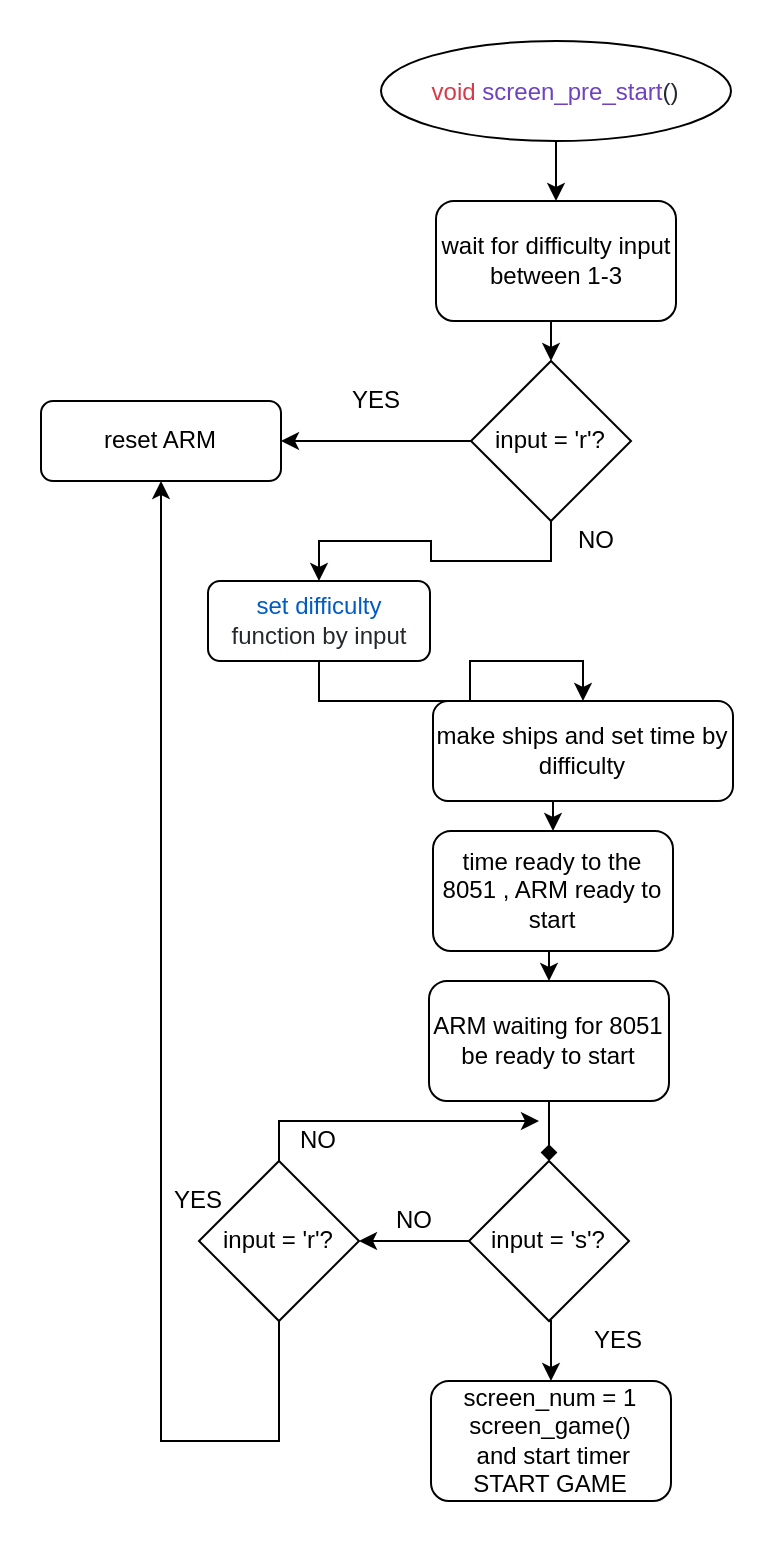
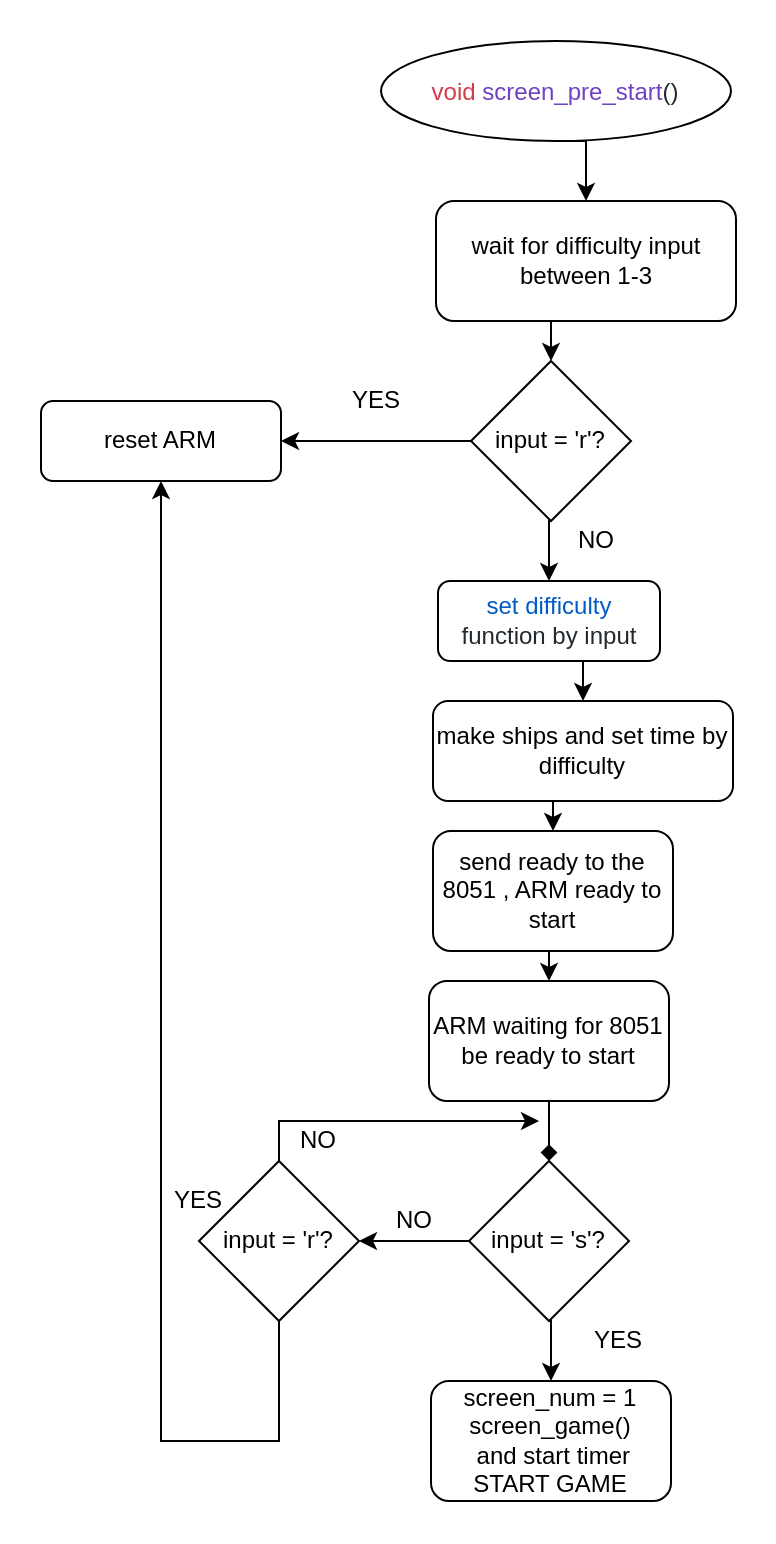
  <mxCell id="0" />
  <mxCell id="1" parent="0" />
  <mxCell id="2" style="edgeStyle=orthogonalEdgeStyle;rounded=0;orthogonalLoop=1;jettySize=auto;html=1;exitX=0.5;exitY=1;exitDx=0;exitDy=0;entryX=0.5;entryY=0;entryDx=0;entryDy=0;" edge="1" parent="1" source="3" target="5"><mxGeometry relative="1" as="geometry" /></mxCell>
  <mxCell id="3" value="&lt;table class=&quot;highlight tab-size js-file-line-container&quot; style=&quot;box-sizing: border-box ; border-collapse: collapse ; border-spacing: 0px ; color: rgb(36 , 41 , 46) ; font-family: , &amp;#34;blinkmacsystemfont&amp;#34; , &amp;#34;segoe ui&amp;#34; , &amp;#34;helvetica&amp;#34; , &amp;#34;arial&amp;#34; , sans-serif , &amp;#34;apple color emoji&amp;#34; , &amp;#34;segoe ui emoji&amp;#34; , &amp;#34;segoe ui symbol&amp;#34; ; font-size: 14px ; white-space: normal ; background-color: rgb(255 , 255 , 255)&quot;&gt;&lt;tbody style=&quot;box-sizing: border-box&quot;&gt;&lt;tr style=&quot;box-sizing: border-box&quot;&gt;&lt;/tr&gt;&lt;tr style=&quot;box-sizing: border-box&quot;&gt;&lt;td id=&quot;LC82&quot; class=&quot;blob-code blob-code-inner js-file-line&quot; style=&quot;box-sizing: border-box ; padding: 0px 10px ; line-height: 20px ; position: relative ; vertical-align: top ; font-family: , &amp;#34;consolas&amp;#34; , &amp;#34;liberation mono&amp;#34; , &amp;#34;menlo&amp;#34; , &amp;#34;courier&amp;#34; , monospace ; font-size: 12px ; overflow: visible ; white-space: pre ; overflow-wrap: normal&quot;&gt;&lt;span class=&quot;pl-k&quot; style=&quot;box-sizing: border-box ; color: rgb(215 , 58 , 73)&quot;&gt;void&lt;/span&gt; &lt;span class=&quot;pl-en&quot; style=&quot;box-sizing: border-box ; color: rgb(111 , 66 , 193)&quot;&gt;screen_pre_start&lt;/span&gt;()&lt;/td&gt;&lt;/tr&gt;&lt;tr style=&quot;box-sizing: border-box&quot;&gt;&lt;td id=&quot;L83&quot; class=&quot;blob-num js-line-number&quot; style=&quot;box-sizing: border-box ; padding: 0px 10px ; color: rgba(27 , 31 , 35 , 0.3) ; cursor: pointer ; font-family: , &amp;#34;consolas&amp;#34; , &amp;#34;liberation mono&amp;#34; , &amp;#34;menlo&amp;#34; , &amp;#34;courier&amp;#34; , monospace ; font-size: 12px ; line-height: 20px ; min-width: 50px ; text-align: right ; vertical-align: top ; white-space: nowrap ; width: 50.4px&quot;&gt;&lt;/td&gt;&lt;/tr&gt;&lt;/tbody&gt;&lt;/table&gt;" style="ellipse;whiteSpace=wrap;html=1;" vertex="1" parent="1"><mxGeometry x="190" y="20" width="175" height="50" as="geometry" /></mxCell>
  <mxCell id="4" style="edgeStyle=orthogonalEdgeStyle;rounded=0;orthogonalLoop=1;jettySize=auto;html=1;exitX=0.5;exitY=1;exitDx=0;exitDy=0;entryX=0.5;entryY=0;entryDx=0;entryDy=0;" edge="1" parent="1" source="5" target="22"><mxGeometry relative="1" as="geometry" /></mxCell>
- <mxCell id="5" value="wait for difficulty&amp;nbsp;input between 1-3" style="rounded=1;whiteSpace=wrap;html=1;" vertex="1" parent="1"><mxGeometry x="217.5" y="100" width="120" height="60" as="geometry" /></mxCell>
+ <mxCell id="5" value="wait for difficulty&amp;nbsp;input between 1-3" style="rounded=1;whiteSpace=wrap;html=1;" vertex="1" parent="1"><mxGeometry x="217.5" y="100" width="150" height="60" as="geometry" /></mxCell>
  <mxCell id="6" style="edgeStyle=orthogonalEdgeStyle;rounded=0;orthogonalLoop=1;jettySize=auto;html=1;exitX=0.5;exitY=1;exitDx=0;exitDy=0;entryX=0.5;entryY=0;entryDx=0;entryDy=0;" edge="1" parent="1" source="7" target="9"><mxGeometry relative="1" as="geometry" /></mxCell>
- <mxCell id="7" value="&lt;span class=&quot;pl-c1&quot; style=&quot;box-sizing: border-box ; color: rgb(0 , 92 , 197) ; font-family: , &amp;#34;consolas&amp;#34; , &amp;#34;liberation mono&amp;#34; , &amp;#34;menlo&amp;#34; , &amp;#34;courier&amp;#34; , monospace ; white-space: pre ; background-color: rgb(255 , 255 , 255)&quot;&gt;set difficulty&lt;br/&gt;&lt;/span&gt;&lt;span class=&quot;pl-c1&quot; style=&quot;box-sizing: border-box ; white-space: pre ; background-color: rgb(255 , 255 , 255)&quot;&gt;&lt;font color=&quot;#24292e&quot;&gt; function by input &lt;/font&gt;&lt;/span&gt;" style="rounded=1;whiteSpace=wrap;html=1;" vertex="1" parent="1"><mxGeometry x="103.5" y="290" width="111" height="40" as="geometry" /></mxCell>
+ <mxCell id="7" value="&lt;span class=&quot;pl-c1&quot; style=&quot;box-sizing: border-box ; color: rgb(0 , 92 , 197) ; font-family: , &amp;#34;consolas&amp;#34; , &amp;#34;liberation mono&amp;#34; , &amp;#34;menlo&amp;#34; , &amp;#34;courier&amp;#34; , monospace ; white-space: pre ; background-color: rgb(255 , 255 , 255)&quot;&gt;set difficulty&lt;br/&gt;&lt;/span&gt;&lt;span class=&quot;pl-c1&quot; style=&quot;box-sizing: border-box ; white-space: pre ; background-color: rgb(255 , 255 , 255)&quot;&gt;&lt;font color=&quot;#24292e&quot;&gt; function by input &lt;/font&gt;&lt;/span&gt;" style="rounded=1;whiteSpace=wrap;html=1;" vertex="1" parent="1"><mxGeometry x="218.5" y="290" width="111" height="40" as="geometry" /></mxCell>
  <mxCell id="8" style="edgeStyle=orthogonalEdgeStyle;rounded=0;orthogonalLoop=1;jettySize=auto;html=1;exitX=0.5;exitY=1;exitDx=0;exitDy=0;entryX=0.5;entryY=0;entryDx=0;entryDy=0;" edge="1" parent="1" source="9" target="11"><mxGeometry relative="1" as="geometry" /></mxCell>
  <mxCell id="9" value="make ships and set time by difficulty" style="rounded=1;whiteSpace=wrap;html=1;" vertex="1" parent="1"><mxGeometry x="216" y="350" width="150" height="50" as="geometry" /></mxCell>
  <mxCell id="10" style="edgeStyle=orthogonalEdgeStyle;rounded=0;orthogonalLoop=1;jettySize=auto;html=1;exitX=0.5;exitY=1;exitDx=0;exitDy=0;entryX=0.5;entryY=0;entryDx=0;entryDy=0;" edge="1" parent="1" source="11" target="13"><mxGeometry relative="1" as="geometry" /></mxCell>
- <mxCell id="11" value="time ready to the 8051 , ARM ready to start" style="rounded=1;whiteSpace=wrap;html=1;" vertex="1" parent="1"><mxGeometry x="216" y="415" width="120" height="60" as="geometry" /></mxCell>
+ <mxCell id="11" value="send ready to the 8051 , ARM ready to start" style="rounded=1;whiteSpace=wrap;html=1;" vertex="1" parent="1"><mxGeometry x="216" y="415" width="120" height="60" as="geometry" /></mxCell>
  <mxCell id="12" style="edgeStyle=orthogonalEdgeStyle;rounded=0;orthogonalLoop=1;jettySize=auto;html=1;entryX=0.5;entryY=0;entryDx=0;entryDy=0;endArrow=diamond;" edge="1" parent="1" source="13" target="16"><mxGeometry relative="1" as="geometry" /></mxCell>
  <mxCell id="13" value="ARM waiting for 8051 be ready to start" style="rounded=1;whiteSpace=wrap;html=1;" vertex="1" parent="1"><mxGeometry x="214" y="490" width="120" height="60" as="geometry" /></mxCell>
  <mxCell id="14" style="edgeStyle=orthogonalEdgeStyle;rounded=0;orthogonalLoop=1;jettySize=auto;html=1;exitX=0;exitY=0.5;exitDx=0;exitDy=0;entryX=1;entryY=0.5;entryDx=0;entryDy=0;" edge="1" parent="1" source="16" target="19"><mxGeometry relative="1" as="geometry"><mxPoint x="179" y="600" as="targetPoint" /><Array as="points"><mxPoint x="179" y="620" /></Array></mxGeometry></mxCell>
  <mxCell id="15" style="edgeStyle=orthogonalEdgeStyle;rounded=0;orthogonalLoop=1;jettySize=auto;html=1;exitX=0.5;exitY=1;exitDx=0;exitDy=0;entryX=0.5;entryY=0;entryDx=0;entryDy=0;" edge="1" parent="1" source="16" target="30"><mxGeometry relative="1" as="geometry" /></mxCell>
  <mxCell id="16" value="input = 's'?" style="rhombus;whiteSpace=wrap;html=1;" vertex="1" parent="1"><mxGeometry x="234" y="580" width="80" height="80" as="geometry" /></mxCell>
  <mxCell id="17" style="edgeStyle=orthogonalEdgeStyle;rounded=0;orthogonalLoop=1;jettySize=auto;html=1;entryX=0.5;entryY=1;entryDx=0;entryDy=0;" edge="1" parent="1" source="19" target="23"><mxGeometry relative="1" as="geometry"><mxPoint x="60" y="320" as="targetPoint" /><Array as="points"><mxPoint x="80" y="720" /></Array></mxGeometry></mxCell>
  <mxCell id="18" style="edgeStyle=orthogonalEdgeStyle;rounded=0;orthogonalLoop=1;jettySize=auto;html=1;exitX=0.5;exitY=0;exitDx=0;exitDy=0;" edge="1" parent="1" source="19"><mxGeometry relative="1" as="geometry"><mxPoint x="269" y="560" as="targetPoint" /><Array as="points"><mxPoint x="139" y="560" /></Array></mxGeometry></mxCell>
  <mxCell id="19" value="input = 'r'?" style="rhombus;whiteSpace=wrap;html=1;" vertex="1" parent="1"><mxGeometry x="99" y="580" width="80" height="80" as="geometry" /></mxCell>
  <mxCell id="20" style="edgeStyle=orthogonalEdgeStyle;rounded=0;orthogonalLoop=1;jettySize=auto;html=1;exitX=0;exitY=0.5;exitDx=0;exitDy=0;entryX=1;entryY=0.5;entryDx=0;entryDy=0;" edge="1" parent="1" source="22" target="23"><mxGeometry relative="1" as="geometry" /></mxCell>
  <mxCell id="21" style="edgeStyle=orthogonalEdgeStyle;rounded=0;orthogonalLoop=1;jettySize=auto;html=1;exitX=0.5;exitY=1;exitDx=0;exitDy=0;entryX=0.5;entryY=0;entryDx=0;entryDy=0;" edge="1" parent="1" source="22" target="7"><mxGeometry relative="1" as="geometry"><mxPoint x="275" y="280" as="targetPoint" /></mxGeometry></mxCell>
  <mxCell id="22" value="input = 'r'?" style="rhombus;whiteSpace=wrap;html=1;" vertex="1" parent="1"><mxGeometry x="235" y="180" width="80" height="80" as="geometry" /></mxCell>
  <mxCell id="23" value="reset ARM" style="rounded=1;whiteSpace=wrap;html=1;" vertex="1" parent="1"><mxGeometry x="20" y="200" width="120" height="40" as="geometry" /></mxCell>
  <mxCell id="24" value="YES&lt;br&gt;" style="text;html=1;strokeColor=none;fillColor=none;align=center;verticalAlign=middle;whiteSpace=wrap;rounded=0;" vertex="1" parent="1"><mxGeometry x="167.5" y="190" width="40" height="20" as="geometry" /></mxCell>
  <mxCell id="25" value="NO&lt;br&gt;" style="text;html=1;strokeColor=none;fillColor=none;align=center;verticalAlign=middle;whiteSpace=wrap;rounded=0;" vertex="1" parent="1"><mxGeometry x="277.5" y="260" width="40" height="20" as="geometry" /></mxCell>
  <mxCell id="26" value="NO&lt;br&gt;" style="text;html=1;strokeColor=none;fillColor=none;align=center;verticalAlign=middle;whiteSpace=wrap;rounded=0;" vertex="1" parent="1"><mxGeometry x="186.5" y="600" width="40" height="20" as="geometry" /></mxCell>
  <mxCell id="27" value="NO&lt;br&gt;" style="text;html=1;strokeColor=none;fillColor=none;align=center;verticalAlign=middle;whiteSpace=wrap;rounded=0;" vertex="1" parent="1"><mxGeometry x="139" y="560" width="40" height="20" as="geometry" /></mxCell>
  <mxCell id="28" value="YES&lt;br&gt;" style="text;html=1;strokeColor=none;fillColor=none;align=center;verticalAlign=middle;whiteSpace=wrap;rounded=0;" vertex="1" parent="1"><mxGeometry x="79" y="590" width="40" height="20" as="geometry" /></mxCell>
  <mxCell id="29" value="YES&lt;br&gt;" style="text;html=1;strokeColor=none;fillColor=none;align=center;verticalAlign=middle;whiteSpace=wrap;rounded=0;" vertex="1" parent="1"><mxGeometry x="289" y="660" width="40" height="20" as="geometry" /></mxCell>
  <mxCell id="30" value="screen_num = 1&lt;br&gt;screen_game()&lt;br&gt;&amp;nbsp;and start timer&lt;br&gt;START GAME&lt;br&gt;" style="rounded=1;whiteSpace=wrap;html=1;" vertex="1" parent="1"><mxGeometry x="215" y="690" width="120" height="60" as="geometry" /></mxCell>
